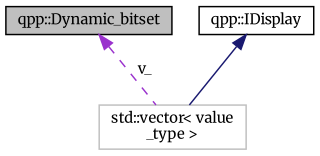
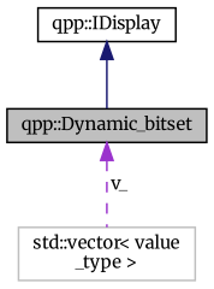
  digraph {
    fontname=Merriweather
    node [color=black fillcolor=white fontname=Merriweather fontsize=10 shape=record style=filled]
    edge [dir=back fontname=Merriweather fontsize=10 labelfontname=Helvetica labelfontsize=10]
    n1 [fillcolor=grey75 fontcolor=black height=0.2 label="qpp::Dynamic_bitset" width=0.4]
    n2 [color=grey75 height=0.2 label="std::vector\< value\l_type \>" width=0.4]
    n3 [height=0.2 label="qpp::IDisplay" width=0.4]
    n1 -> n2 [color=darkorchid3 label=" v_" style=dashed]
-   n3 -> n2 [color=midnightblue style=solid]
+   n3 -> n1 [color=midnightblue style=solid]
  }
